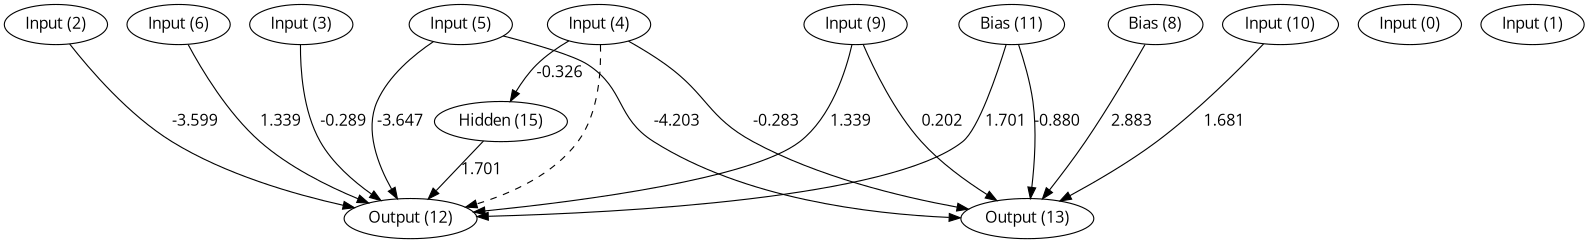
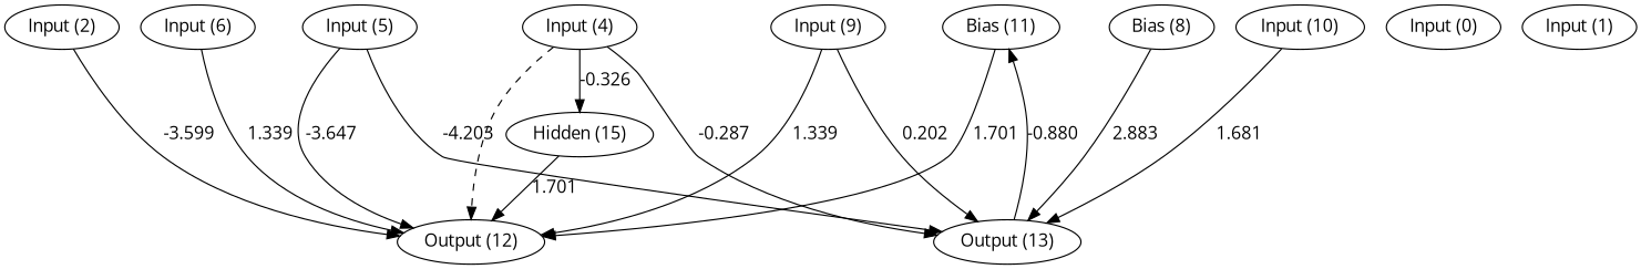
  digraph {
    fontname="Open Sans"
    node [fontname="Open Sans"]
    edge [fontname="Open Sans"]
    n1 [label="Bias (11)"]
    n2 [label="Input (0)"]
    n3 [label="Input (1)"]
    n4 [label="Input (2)"]
-   n5 [label="Input (3)"]
    n6 [label="Input (4)"]
    n7 [label="Input (5)"]
    n8 [label="Input (6)"]
    n9 [label="Bias (8)"]
    n10 [label="Input (9)"]
    n11 [label="Input (10)"]
    n12 [label="Output (12)"]
    n13 [label="Output (13)"]
    n14 [label="Hidden (15)"]
    subgraph sub_1 {
      rank=same
      n1
      n2
      n3
      n4
-     n5
      n6
      n7
      n8
      n9
      n10
      n11
    }
    subgraph sub_2 {
      rank=same
      n12
      n13
    }
    n1 -> n12 [label=1.701]
-   n1 -> n13 [label=-0.880]
+   n13 -> n1 [label=-0.880]
    n4 -> n12 [label=-3.599]
-   n5 -> n12 [label=-0.289]
    n6 -> n12 [style=dashed]
-   n6 -> n13 [label=-0.283]
+   n6 -> n13 [label=-0.287]
    n6 -> n14 [label=-0.326]
    n7 -> n12 [label=-3.647]
    n7 -> n13 [label=-4.203]
    n8 -> n12 [label=1.339]
    n9 -> n13 [label=2.883]
    n10 -> n12 [label=1.339]
    n10 -> n13 [label=0.202]
    n11 -> n13 [label=1.681]
    n14 -> n12 [label=1.701]
  }
